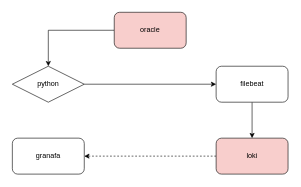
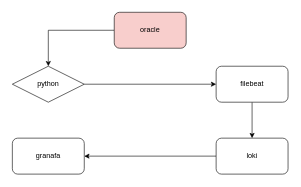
  <mxCell id="0" />
  <mxCell id="1" parent="0" />
  <mxCell id="2" value="" style="edgeStyle=orthogonalEdgeStyle;rounded=0;orthogonalLoop=1;jettySize=auto;html=1;" edge="1" parent="1" source="3" target="5"><mxGeometry relative="1" as="geometry" /></mxCell>
  <mxCell id="3" value="oracle" style="rounded=1;whiteSpace=wrap;html=1;fillColor=#f8cecc;" vertex="1" parent="1"><mxGeometry x="190" y="20" width="120" height="60" as="geometry" /></mxCell>
  <mxCell id="4" value="" style="edgeStyle=orthogonalEdgeStyle;rounded=0;orthogonalLoop=1;jettySize=auto;html=1;" edge="1" parent="1" source="5" target="7"><mxGeometry relative="1" as="geometry" /></mxCell>
  <mxCell id="5" value="python" style="rhombus;whiteSpace=wrap;html=1;" vertex="1" parent="1"><mxGeometry x="20" y="110" width="120" height="60" as="geometry" /></mxCell>
  <mxCell id="6" value="" style="edgeStyle=orthogonalEdgeStyle;rounded=0;orthogonalLoop=1;jettySize=auto;html=1;" edge="1" parent="1" source="7" target="9"><mxGeometry relative="1" as="geometry" /></mxCell>
  <mxCell id="7" value="filebeat" style="rounded=1;whiteSpace=wrap;html=1;" vertex="1" parent="1"><mxGeometry x="360" y="110" width="120" height="60" as="geometry" /></mxCell>
- <mxCell id="8" value="" style="edgeStyle=orthogonalEdgeStyle;rounded=0;orthogonalLoop=1;jettySize=auto;html=1;dashed=1;" edge="1" parent="1" source="9" target="10"><mxGeometry relative="1" as="geometry" /></mxCell>
- <mxCell id="9" value="loki" style="rounded=1;whiteSpace=wrap;html=1;fillColor=#f8cecc;" vertex="1" parent="1"><mxGeometry x="360" y="230" width="120" height="60" as="geometry" /></mxCell>
+ <mxCell id="8" value="" style="edgeStyle=orthogonalEdgeStyle;rounded=0;orthogonalLoop=1;jettySize=auto;html=1;" edge="1" parent="1" source="9" target="10"><mxGeometry relative="1" as="geometry" /></mxCell>
+ <mxCell id="9" value="loki" style="rounded=1;whiteSpace=wrap;html=1;" vertex="1" parent="1"><mxGeometry x="360" y="230" width="120" height="60" as="geometry" /></mxCell>
  <mxCell id="10" value="granafa" style="rounded=1;whiteSpace=wrap;html=1;" vertex="1" parent="1"><mxGeometry x="20" y="230" width="120" height="60" as="geometry" /></mxCell>
